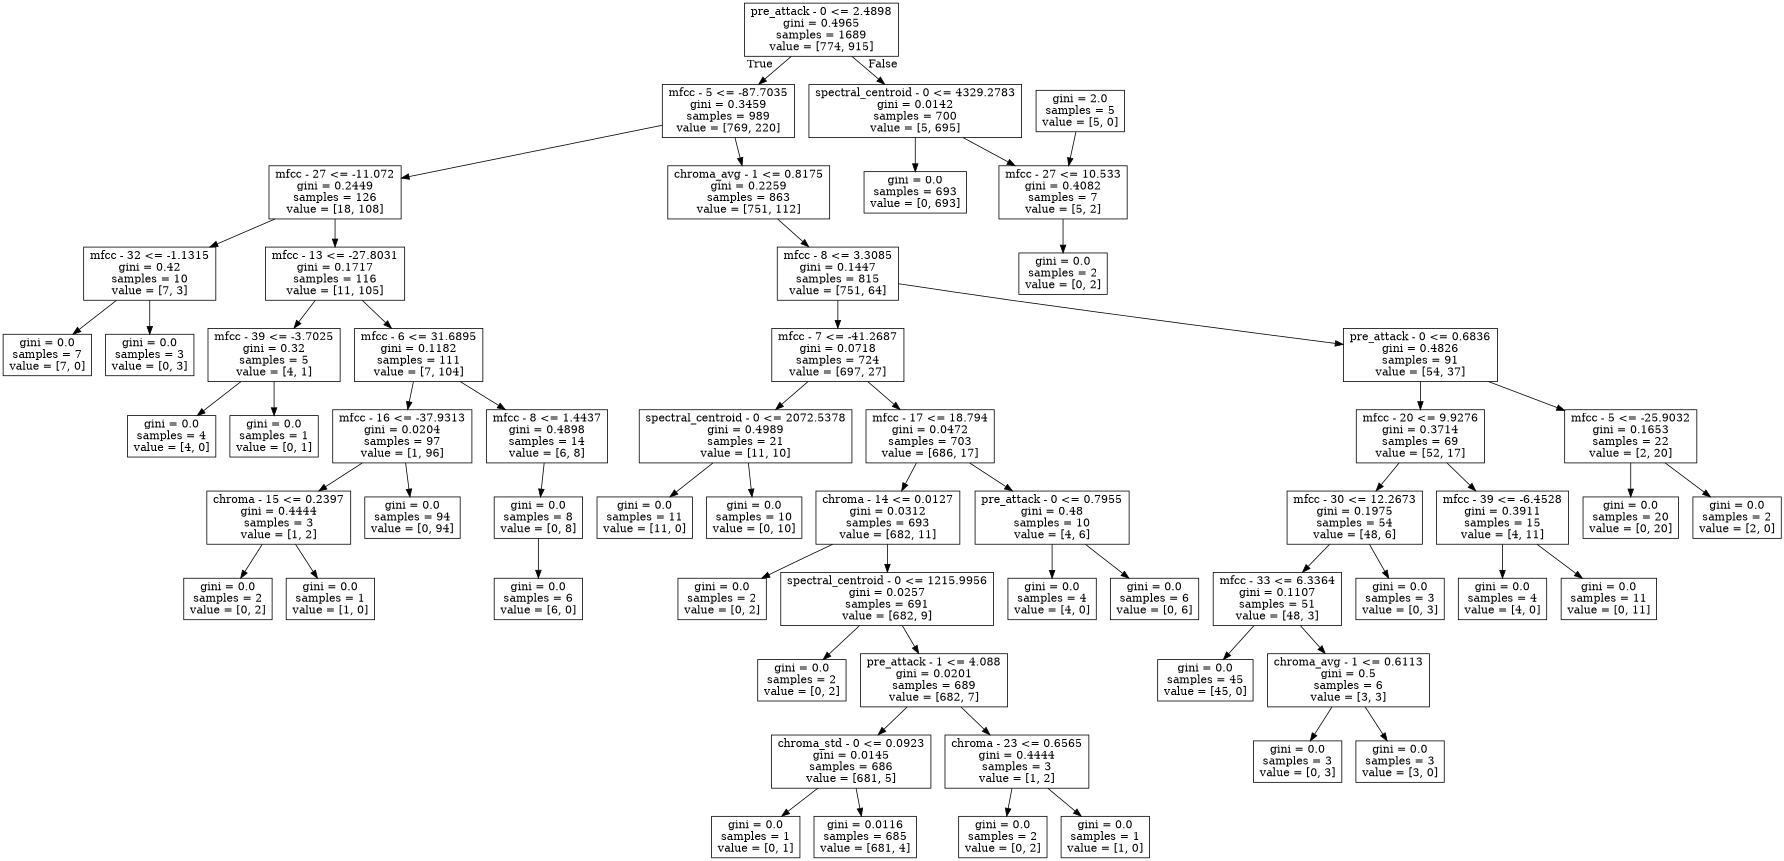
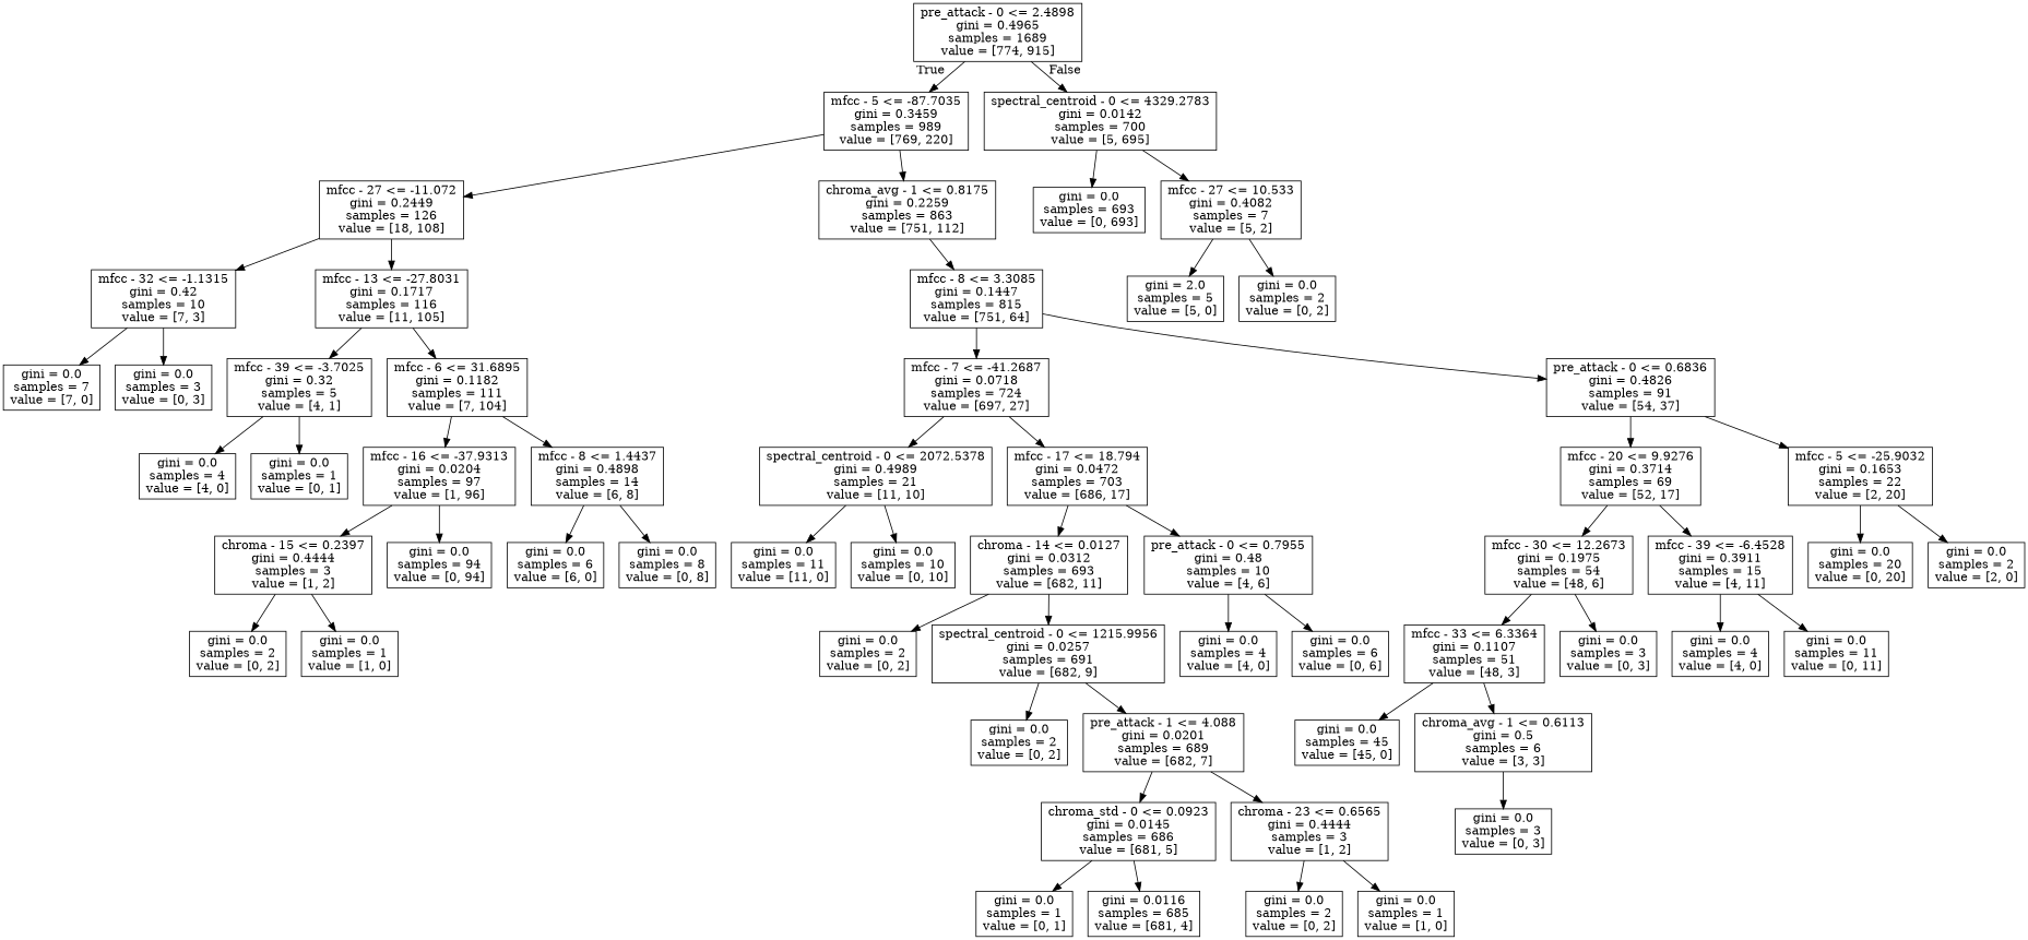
  digraph {
    node [shape=box]
    n1 [label="pre_attack - 0 <= 2.4898\ngini = 0.4965\nsamples = 1689\nvalue = [774, 915]"]
    n2 [label="mfcc - 5 <= -87.7035\ngini = 0.3459\nsamples = 989\nvalue = [769, 220]"]
    n3 [label="spectral_centroid - 0 <= 4329.2783\ngini = 0.0142\nsamples = 700\nvalue = [5, 695]"]
    n4 [label="mfcc - 27 <= -11.072\ngini = 0.2449\nsamples = 126\nvalue = [18, 108]"]
    n5 [label="chroma_avg - 1 <= 0.8175\ngini = 0.2259\nsamples = 863\nvalue = [751, 112]"]
    n6 [label="gini = 0.0\nsamples = 693\nvalue = [0, 693]"]
    n7 [label="mfcc - 27 <= 10.533\ngini = 0.4082\nsamples = 7\nvalue = [5, 2]"]
    n8 [label="mfcc - 32 <= -1.1315\ngini = 0.42\nsamples = 10\nvalue = [7, 3]"]
    n9 [label="mfcc - 13 <= -27.8031\ngini = 0.1717\nsamples = 116\nvalue = [11, 105]"]
    n10 [label="mfcc - 8 <= 3.3085\ngini = 0.1447\nsamples = 815\nvalue = [751, 64]"]
    n11 [label="gini = 0.0\nsamples = 7\nvalue = [7, 0]"]
    n12 [label="gini = 0.0\nsamples = 3\nvalue = [0, 3]"]
    n13 [label="mfcc - 39 <= -3.7025\ngini = 0.32\nsamples = 5\nvalue = [4, 1]"]
    n14 [label="mfcc - 6 <= 31.6895\ngini = 0.1182\nsamples = 111\nvalue = [7, 104]"]
    n15 [label="gini = 0.0\nsamples = 4\nvalue = [4, 0]"]
    n16 [label="gini = 0.0\nsamples = 1\nvalue = [0, 1]"]
    n17 [label="mfcc - 16 <= -37.9313\ngini = 0.0204\nsamples = 97\nvalue = [1, 96]"]
    n18 [label="mfcc - 8 <= 1.4437\ngini = 0.4898\nsamples = 14\nvalue = [6, 8]"]
    n19 [label="chroma - 15 <= 0.2397\ngini = 0.4444\nsamples = 3\nvalue = [1, 2]"]
    n20 [label="gini = 0.0\nsamples = 94\nvalue = [0, 94]"]
    n21 [label="gini = 0.0\nsamples = 6\nvalue = [6, 0]"]
    n22 [label="gini = 0.0\nsamples = 8\nvalue = [0, 8]"]
    n23 [label="gini = 0.0\nsamples = 2\nvalue = [0, 2]"]
    n24 [label="gini = 0.0\nsamples = 1\nvalue = [1, 0]"]
    n25 [label="mfcc - 7 <= -41.2687\ngini = 0.0718\nsamples = 724\nvalue = [697, 27]"]
    n26 [label="pre_attack - 0 <= 0.6836\ngini = 0.4826\nsamples = 91\nvalue = [54, 37]"]
    n27 [label="spectral_centroid - 0 <= 2072.5378\ngini = 0.4989\nsamples = 21\nvalue = [11, 10]"]
    n28 [label="mfcc - 17 <= 18.794\ngini = 0.0472\nsamples = 703\nvalue = [686, 17]"]
    n29 [label="mfcc - 20 <= 9.9276\ngini = 0.3714\nsamples = 69\nvalue = [52, 17]"]
    n30 [label="mfcc - 5 <= -25.9032\ngini = 0.1653\nsamples = 22\nvalue = [2, 20]"]
    n31 [label="gini = 0.0\nsamples = 11\nvalue = [11, 0]"]
    n32 [label="gini = 0.0\nsamples = 10\nvalue = [0, 10]"]
    n33 [label="chroma - 14 <= 0.0127\ngini = 0.0312\nsamples = 693\nvalue = [682, 11]"]
    n34 [label="pre_attack - 0 <= 0.7955\ngini = 0.48\nsamples = 10\nvalue = [4, 6]"]
    n35 [label="gini = 0.0\nsamples = 2\nvalue = [0, 2]"]
    n36 [label="spectral_centroid - 0 <= 1215.9956\ngini = 0.0257\nsamples = 691\nvalue = [682, 9]"]
    n37 [label="gini = 0.0\nsamples = 4\nvalue = [4, 0]"]
    n38 [label="gini = 0.0\nsamples = 6\nvalue = [0, 6]"]
    n39 [label="gini = 0.0\nsamples = 2\nvalue = [0, 2]"]
    n40 [label="pre_attack - 1 <= 4.088\ngini = 0.0201\nsamples = 689\nvalue = [682, 7]"]
    n41 [label="chroma_std - 0 <= 0.0923\ngini = 0.0145\nsamples = 686\nvalue = [681, 5]"]
    n42 [label="chroma - 23 <= 0.6565\ngini = 0.4444\nsamples = 3\nvalue = [1, 2]"]
    n43 [label="gini = 0.0\nsamples = 1\nvalue = [0, 1]"]
    n44 [label="gini = 0.0116\nsamples = 685\nvalue = [681, 4]"]
    n45 [label="gini = 0.0\nsamples = 2\nvalue = [0, 2]"]
    n46 [label="gini = 0.0\nsamples = 1\nvalue = [1, 0]"]
    n47 [label="mfcc - 30 <= 12.2673\ngini = 0.1975\nsamples = 54\nvalue = [48, 6]"]
    n48 [label="mfcc - 39 <= -6.4528\ngini = 0.3911\nsamples = 15\nvalue = [4, 11]"]
    n49 [label="gini = 0.0\nsamples = 20\nvalue = [0, 20]"]
    n50 [label="gini = 0.0\nsamples = 2\nvalue = [2, 0]"]
    n51 [label="mfcc - 33 <= 6.3364\ngini = 0.1107\nsamples = 51\nvalue = [48, 3]"]
    n52 [label="gini = 0.0\nsamples = 3\nvalue = [0, 3]"]
    n53 [label="gini = 0.0\nsamples = 4\nvalue = [4, 0]"]
    n54 [label="gini = 0.0\nsamples = 11\nvalue = [0, 11]"]
    n55 [label="gini = 0.0\nsamples = 45\nvalue = [45, 0]"]
    n56 [label="chroma_avg - 1 <= 0.6113\ngini = 0.5\nsamples = 6\nvalue = [3, 3]"]
    n57 [label="gini = 0.0\nsamples = 3\nvalue = [0, 3]"]
-   n58 [label="gini = 0.0\nsamples = 3\nvalue = [3, 0]"]
    n59 [label="gini = 2.0\nsamples = 5\nvalue = [5, 0]"]
    n60 [label="gini = 0.0\nsamples = 2\nvalue = [0, 2]"]
    n1 -> n2 [headlabel=True labelangle=45 labeldistance=2.5]
    n1 -> n3 [headlabel=False labelangle=-45 labeldistance=2.5]
    n2 -> n4
    n2 -> n5
    n3 -> n6
    n3 -> n7
    n4 -> n8
    n4 -> n9
    n5 -> n10
-   n59 -> n7
+   n7 -> n59
    n7 -> n60
    n8 -> n11
    n8 -> n12
    n9 -> n13
    n9 -> n14
    n10 -> n25
    n10 -> n26
    n13 -> n15
    n13 -> n16
    n14 -> n17
    n14 -> n18
    n17 -> n19
    n17 -> n20
-   n22 -> n21
+   n18 -> n21
    n18 -> n22
    n19 -> n23
    n19 -> n24
    n25 -> n27
    n25 -> n28
    n26 -> n29
    n26 -> n30
    n27 -> n31
    n27 -> n32
    n28 -> n33
    n28 -> n34
    n29 -> n47
    n29 -> n48
    n30 -> n49
    n30 -> n50
    n33 -> n35
    n33 -> n36
    n34 -> n37
    n34 -> n38
    n36 -> n39
    n36 -> n40
    n40 -> n41
    n40 -> n42
    n41 -> n43
    n41 -> n44
    n42 -> n45
    n42 -> n46
    n47 -> n51
    n47 -> n52
    n48 -> n53
    n48 -> n54
    n51 -> n55
    n51 -> n56
    n56 -> n57
-   n56 -> n58
  }
